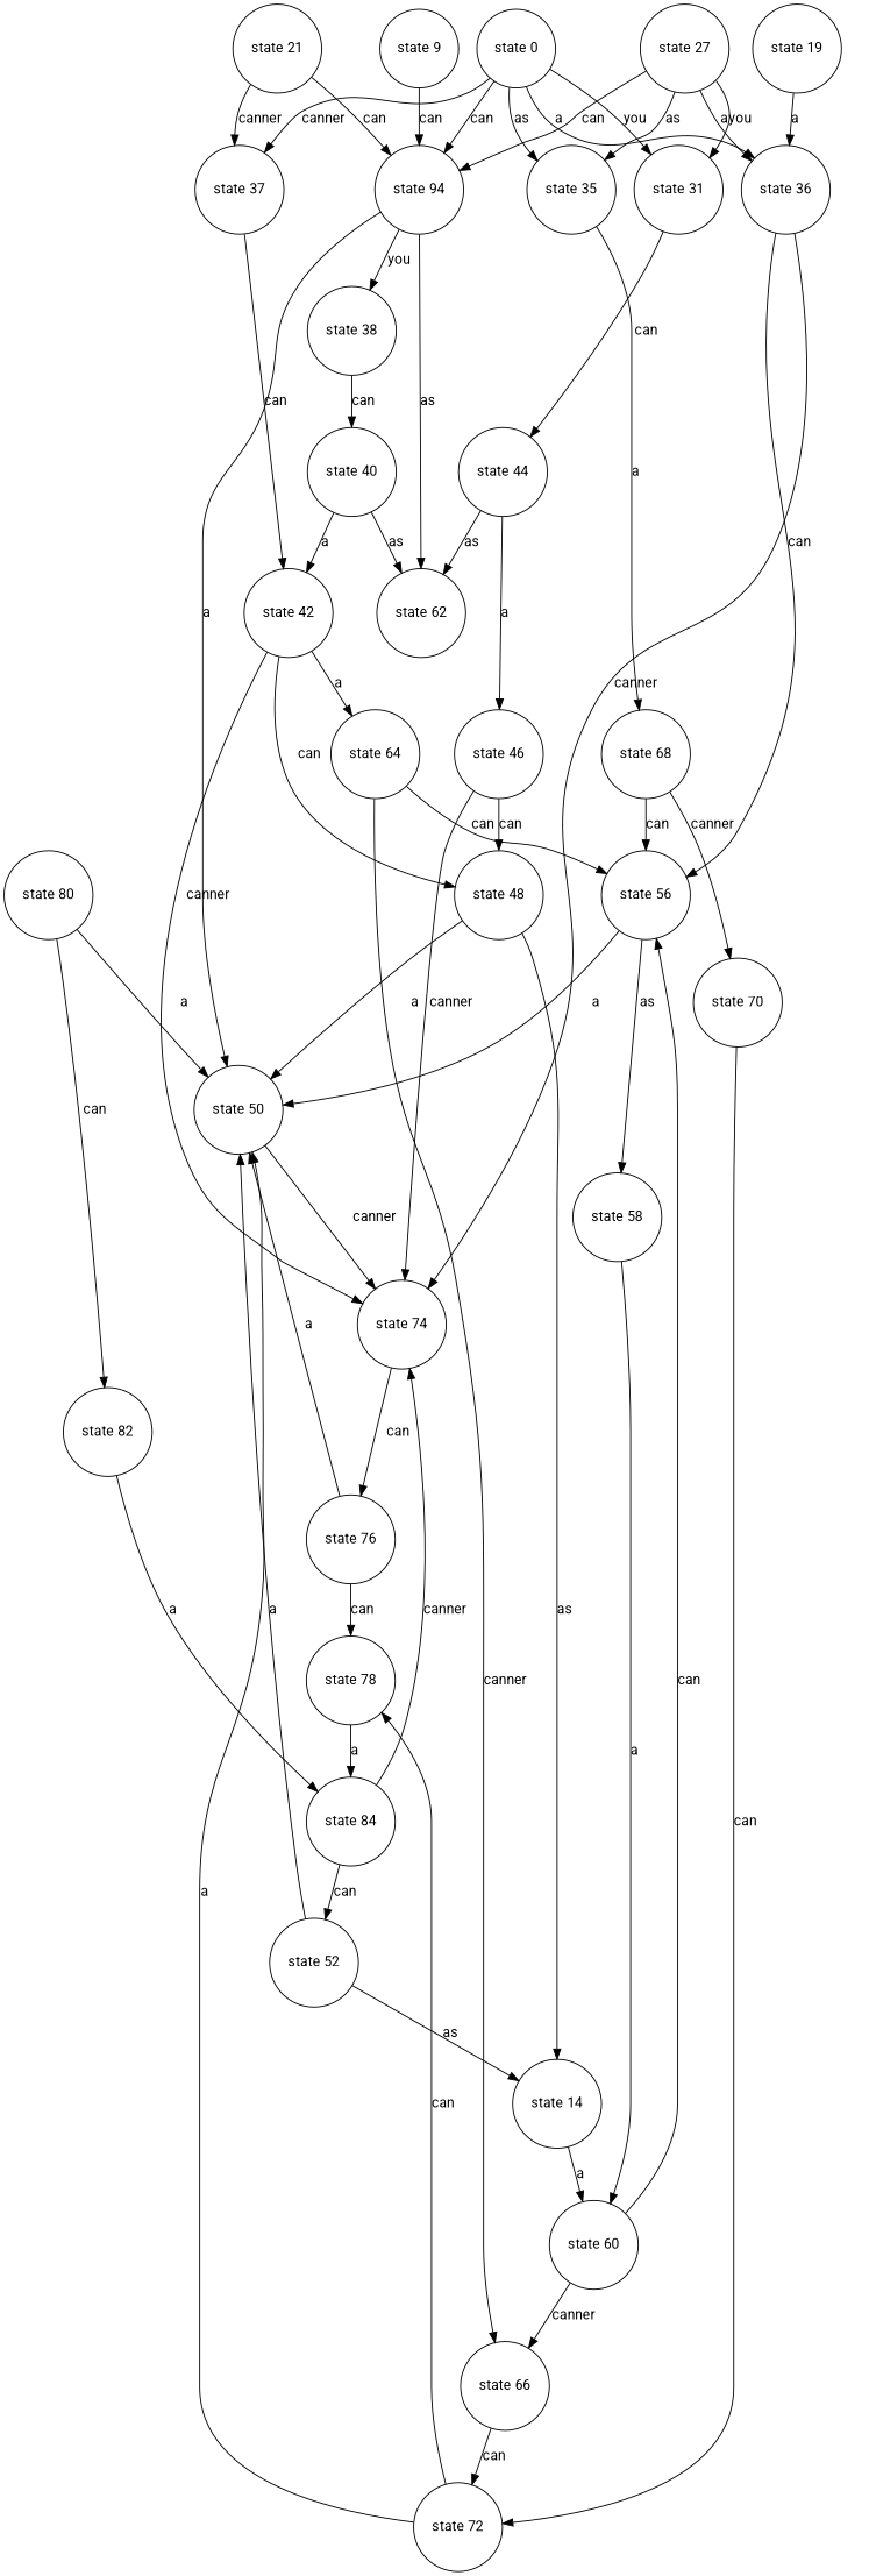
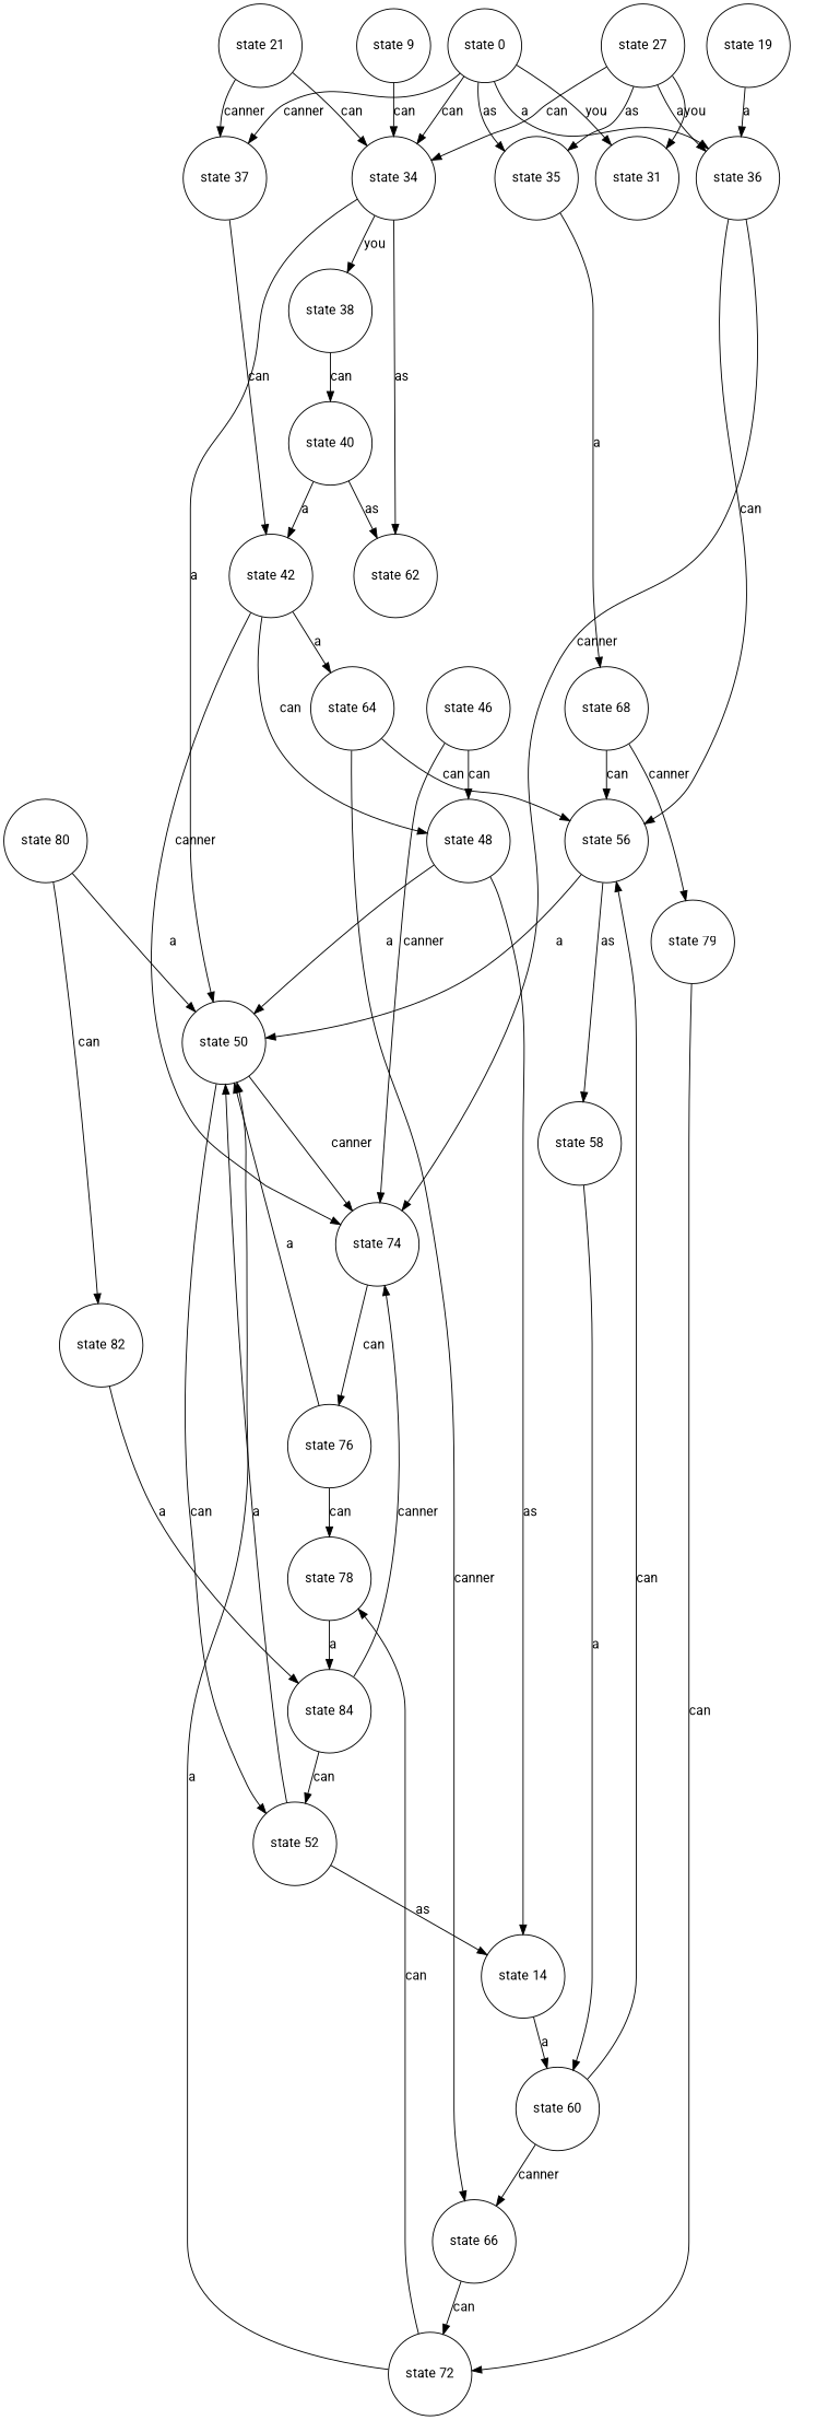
  digraph {
    fontname=Roboto
    node [fontname=Roboto ordering=out shape=circle]
    edge [fontname=Roboto]
    "state 56"
    "state 50"
    "state 58"
    "state 74"
    "state 52"
    "state 60"
    "state 76"
    n8 [label="state 14"]
    "state 66"
    "state 78"
    "state 84"
    "state 72"
    "state 42"
    "state 48"
    "state 64"
    "state 21"
    "state 37"
-   "state 34" [label="state 94"]
+   "state 34"
    "state 38"
    "state 62"
    "state 80"
    "state 82"
    "state 40"
-   "state 70"
+   "state 70" [label="state 79"]
    "state 9"
    "state 35"
    "state 68"
    "state 0"
    "state 36"
    "state 31"
-   "state 44"
    "state 46"
    "state 19"
    "state 27"
    "state 56" -> "state 50" [label=a]
    "state 56" -> "state 58" [label=as]
    "state 50" -> "state 74" [label=canner]
+   "state 50" -> "state 52" [label=can]
    "state 58" -> "state 60" [label=a]
    "state 74" -> "state 76" [label=can]
    "state 52" -> "state 50" [label=a]
    "state 52" -> n8 [label=as]
    "state 60" -> "state 56" [label=can]
    "state 60" -> "state 66" [label=canner]
    "state 76" -> "state 50" [label=a]
    "state 76" -> "state 78" [label=can]
    n8 -> "state 60" [label=a]
    "state 66" -> "state 72" [label=can]
    "state 78" -> "state 84" [label=a]
    "state 84" -> "state 74" [label=canner]
    "state 84" -> "state 52" [label=can]
    "state 72" -> "state 50" [label=a]
    "state 72" -> "state 78" [label=can]
    "state 42" -> "state 74" [label=canner]
    "state 42" -> "state 48" [label=can]
    "state 42" -> "state 64" [label=a]
    "state 48" -> "state 50" [label=a]
    "state 48" -> n8 [label=as]
    "state 64" -> "state 56" [label=can]
    "state 64" -> "state 66" [label=canner]
    "state 21" -> "state 37" [label=canner]
    "state 21" -> "state 34" [label=can]
    "state 37" -> "state 42" [label=can]
    "state 34" -> "state 50" [label=a]
    "state 34" -> "state 38" [label=you]
    "state 34" -> "state 62" [label=as]
    "state 38" -> "state 40" [label=can]
    "state 80" -> "state 50" [label=a]
    "state 80" -> "state 82" [label=can]
    "state 82" -> "state 84" [label=a]
    "state 40" -> "state 42" [label=a]
    "state 40" -> "state 62" [label=as]
    "state 70" -> "state 72" [label=can]
    "state 9" -> "state 34" [label=can]
    "state 35" -> "state 68" [label=a]
    "state 68" -> "state 56" [label=can]
    "state 68" -> "state 70" [label=canner]
    "state 0" -> "state 37" [label=canner]
    "state 0" -> "state 34" [label=can]
    "state 0" -> "state 35" [label=as]
    "state 0" -> "state 36" [label=a]
    "state 0" -> "state 31" [label=you]
    "state 36" -> "state 56" [label=can]
    "state 36" -> "state 74" [label=canner]
-   "state 31" -> "state 44" [label=can]
-   "state 44" -> "state 62" [label=as]
-   "state 44" -> "state 46" [label=a]
    "state 46" -> "state 74" [label=canner]
    "state 46" -> "state 48" [label=can]
    "state 19" -> "state 36" [label=a]
    "state 27" -> "state 34" [label=can]
    "state 27" -> "state 35" [label=as]
    "state 27" -> "state 36" [label=a]
    "state 27" -> "state 31" [label=you]
  }
